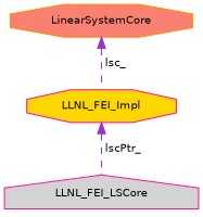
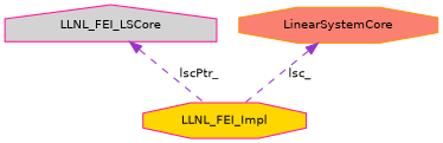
  digraph {
    node [color=deeppink fontname=Helvetica fontsize=10 shape=octagon style=filled]
    edge [color=darkorchid3 dir=back fontname=Helvetica fontsize=10 labelfontname=Helvetica labelfontsize=10 style=dashed]
    n1 [fillcolor=gold fontcolor=black height=0.2 label=LLNL_FEI_Impl width=0.4]
    n2 [fillcolor=lightgrey height=0.2 label=LLNL_FEI_LSCore shape=house width=0.4]
    n3 [color=darkorange fillcolor=salmon height=0.2 label=LinearSystemCore width=0.4]
-   n1 -> n2 [label=" lscPtr_"]
+   n2 -> n1 [label=" lscPtr_"]
    n3 -> n1 [label=" lsc_"]
  }
